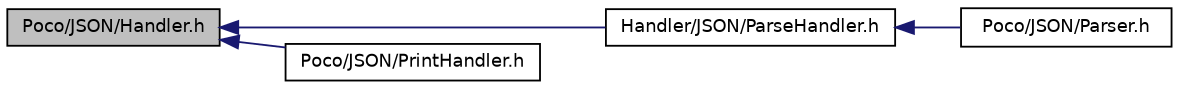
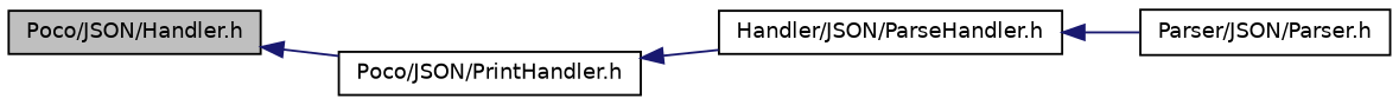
  digraph {
    rankdir=LR
    node [color=black fillcolor=white fontname=Helvetica fontsize=10 shape=record style=filled]
    edge [color=midnightblue dir=back fontname=Helvetica fontsize=10 labelfontname=Helvetica labelfontsize=10 style=solid]
    n1 [fillcolor=grey75 fontcolor=black height=0.2 label="Poco/JSON/Handler.h" width=0.4]
    n2 [height=0.2 label="Handler/JSON/ParseHandler.h" width=0.4]
    n3 [height=0.2 label="Poco/JSON/PrintHandler.h" width=0.4]
-   n4 [height=0.2 label="Poco/JSON/Parser.h" width=0.4]
-   n1 -> n2
+   n4 [height=0.2 label="Parser/JSON/Parser.h" width=0.4]
+   n3 -> n2
    n1 -> n3
    n2 -> n4
  }
